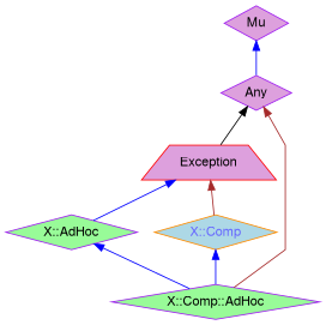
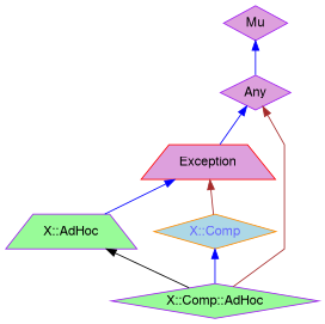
  digraph {
    bgcolor="#FFFFFF"
    rankdir=BT
    splines=polyline
    node [color=purple fillcolor=plum fontcolor="#000000" fontname=FreeSans shape=diamond style=filled]
    edge [color=blue]
    "X::Comp::AdHoc" [fillcolor=palegreen]
-   "X::AdHoc" [fillcolor=palegreen]
+   "X::AdHoc" [fillcolor=palegreen shape=trapezium]
    "X::Comp" [color=darkorange fillcolor=lightblue fontcolor="#6666FF"]
    Any
    Exception [color=red shape=trapezium]
    Mu
-   "X::Comp::AdHoc" -> "X::AdHoc"
+   "X::Comp::AdHoc" -> "X::AdHoc" [color=black]
    "X::Comp::AdHoc" -> "X::Comp"
    "X::Comp::AdHoc" -> Any [color=brown]
    "X::AdHoc" -> Exception
    "X::Comp" -> Exception [color=brown]
    Any -> Mu
-   Exception -> Any [color=black]
+   Exception -> Any
  }
